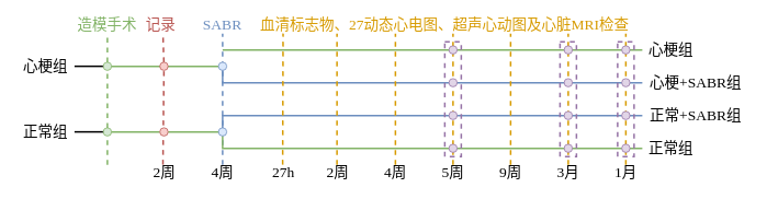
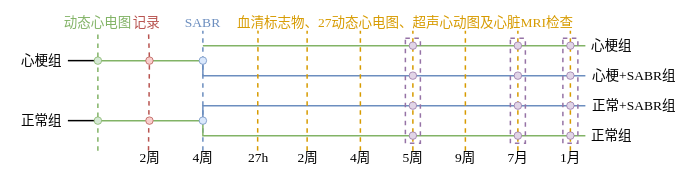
  <mxCell id="0" />
  <mxCell id="1" parent="0" />
  <mxCell id="2" value="" style="endArrow=none;html=1;rounded=0;startArrow=none;startFill=0;endFill=0;fillColor=#d5e8d4;strokeColor=#82b366;strokeWidth=2;" edge="1" parent="1" target="46"><mxGeometry width="50" height="50" relative="1" as="geometry"><mxPoint x="130" y="160" as="sourcePoint" /><mxPoint x="270" y="160" as="targetPoint" /></mxGeometry></mxCell>
  <mxCell id="3" value="" style="endArrow=none;html=1;rounded=0;startArrow=none;startFill=0;endFill=0;fillColor=#d5e8d4;strokeColor=#82b366;strokeWidth=2;" edge="1" parent="1" target="47"><mxGeometry width="50" height="50" relative="1" as="geometry"><mxPoint x="130" y="80" as="sourcePoint" /><mxPoint x="270" y="80" as="targetPoint" /></mxGeometry></mxCell>
  <mxCell id="4" value="" style="endArrow=none;html=1;rounded=0;startArrow=none;startFill=0;endFill=0;strokeWidth=2;" edge="1" parent="1"><mxGeometry width="50" height="50" relative="1" as="geometry"><mxPoint x="90" y="80" as="sourcePoint" /><mxPoint x="130" y="80" as="targetPoint" /></mxGeometry></mxCell>
  <mxCell id="5" value="&lt;font style=&quot;font-size: 18px;&quot; face=&quot;LXGW WenKai&quot;&gt;心梗组&lt;/font&gt;" style="text;html=1;strokeColor=none;fillColor=none;align=center;verticalAlign=middle;whiteSpace=wrap;rounded=0;" vertex="1" parent="1"><mxGeometry x="20" y="70" width="70" height="20" as="geometry" /></mxCell>
  <mxCell id="6" value="" style="endArrow=none;html=1;rounded=0;startArrow=none;startFill=0;endFill=0;strokeWidth=2;" edge="1" parent="1"><mxGeometry width="50" height="50" relative="1" as="geometry"><mxPoint x="90" y="160" as="sourcePoint" /><mxPoint x="130" y="160" as="targetPoint" /></mxGeometry></mxCell>
  <mxCell id="7" value="&lt;font style=&quot;font-size: 18px;&quot; face=&quot;LXGW WenKai&quot;&gt;正常组&lt;/font&gt;" style="text;html=1;strokeColor=none;fillColor=none;align=center;verticalAlign=middle;whiteSpace=wrap;rounded=0;" vertex="1" parent="1"><mxGeometry x="20" y="150" width="70" height="20" as="geometry" /></mxCell>
  <mxCell id="8" value="" style="endArrow=none;dashed=1;html=1;rounded=0;fillColor=#d5e8d4;strokeColor=#82b366;strokeWidth=2;" edge="1" parent="1" source="41"><mxGeometry width="50" height="50" relative="1" as="geometry"><mxPoint x="130" y="200" as="sourcePoint" /><mxPoint x="130" y="40" as="targetPoint" /></mxGeometry></mxCell>
- <mxCell id="9" value="&lt;font color=&quot;#82b366&quot; style=&quot;font-size: 18px;&quot; face=&quot;LXGW WenKai&quot;&gt;造模手术&lt;/font&gt;" style="text;html=1;strokeColor=none;fillColor=none;align=center;verticalAlign=middle;whiteSpace=wrap;rounded=0;" vertex="1" parent="1"><mxGeometry x="80" y="20" width="100" height="20" as="geometry" /></mxCell>
+ <mxCell id="9" value="&lt;font color=&quot;#82b366&quot; style=&quot;font-size: 18px;&quot; face=&quot;LXGW WenKai&quot;&gt;动态心电图&lt;/font&gt;" style="text;html=1;strokeColor=none;fillColor=none;align=center;verticalAlign=middle;whiteSpace=wrap;rounded=0;" vertex="1" parent="1"><mxGeometry x="80" y="20" width="100" height="20" as="geometry" /></mxCell>
  <mxCell id="10" value="" style="endArrow=none;html=1;rounded=0;startArrow=none;startFill=0;endFill=0;fillColor=#d5e8d4;strokeColor=#82b366;strokeWidth=2;" edge="1" parent="1" source="47"><mxGeometry width="50" height="50" relative="1" as="geometry"><mxPoint x="130" y="80" as="sourcePoint" /><mxPoint x="270" y="80" as="targetPoint" /></mxGeometry></mxCell>
  <mxCell id="11" value="" style="endArrow=none;html=1;rounded=0;startArrow=none;startFill=0;endFill=0;fillColor=#d5e8d4;strokeColor=#82b366;strokeWidth=2;" edge="1" parent="1" source="46"><mxGeometry width="50" height="50" relative="1" as="geometry"><mxPoint x="130" y="160" as="sourcePoint" /><mxPoint x="270" y="160" as="targetPoint" /></mxGeometry></mxCell>
  <mxCell id="12" value="&lt;font color=&quot;#6c8ebf&quot; style=&quot;font-size: 18px;&quot; face=&quot;LXGW WenKai&quot;&gt;SABR&lt;/font&gt;" style="text;html=1;strokeColor=none;fillColor=none;align=center;verticalAlign=middle;whiteSpace=wrap;rounded=0;" vertex="1" parent="1"><mxGeometry x="240" y="20" width="60" height="20" as="geometry" /></mxCell>
  <mxCell id="13" value="" style="endArrow=none;dashed=1;html=1;rounded=0;fillColor=#f8cecc;strokeColor=#b85450;strokeWidth=2;" edge="1" parent="1" source="45"><mxGeometry width="50" height="50" relative="1" as="geometry"><mxPoint x="197.5" y="200" as="sourcePoint" /><mxPoint x="197.5" y="40" as="targetPoint" /></mxGeometry></mxCell>
  <mxCell id="14" value="&lt;font style=&quot;font-size: 18px;&quot; face=&quot;LXGW WenKai&quot;&gt;2周&lt;/font&gt;" style="text;html=1;strokeColor=none;fillColor=none;align=center;verticalAlign=middle;whiteSpace=wrap;rounded=0;" vertex="1" parent="1"><mxGeometry x="177.5" y="200" width="42.5" height="20" as="geometry" /></mxCell>
  <mxCell id="15" value="&lt;font style=&quot;font-size: 18px;&quot; face=&quot;LXGW WenKai&quot;&gt;4周&lt;/font&gt;" style="text;html=1;strokeColor=none;fillColor=none;align=center;verticalAlign=middle;whiteSpace=wrap;rounded=0;" vertex="1" parent="1"><mxGeometry x="250" y="200" width="40" height="20" as="geometry" /></mxCell>
  <mxCell id="16" value="&lt;font color=&quot;#b85450&quot; style=&quot;font-size: 18px;&quot; face=&quot;LXGW WenKai&quot;&gt;记录&lt;/font&gt;" style="text;html=1;strokeColor=none;fillColor=none;align=center;verticalAlign=middle;whiteSpace=wrap;rounded=0;" vertex="1" parent="1"><mxGeometry x="170" y="20" width="50" height="20" as="geometry" /></mxCell>
  <mxCell id="17" value="" style="endArrow=none;dashed=1;html=1;rounded=0;fillColor=#dae8fc;strokeColor=#6c8ebf;strokeWidth=2;" edge="1" parent="1"><mxGeometry width="50" height="50" relative="1" as="geometry"><mxPoint x="270" y="200" as="sourcePoint" /><mxPoint x="270" y="40" as="targetPoint" /></mxGeometry></mxCell>
  <mxCell id="18" value="" style="endArrow=none;html=1;rounded=0;startArrow=none;startFill=0;endFill=0;fillColor=#d5e8d4;strokeColor=#82b366;strokeWidth=2;" edge="1" parent="1" source="61"><mxGeometry width="50" height="50" relative="1" as="geometry"><mxPoint x="270" y="80" as="sourcePoint" /><mxPoint x="780" y="60" as="targetPoint" /><Array as="points"><mxPoint x="270" y="60" /></Array></mxGeometry></mxCell>
  <mxCell id="19" value="" style="endArrow=none;html=1;rounded=0;startArrow=none;startFill=0;endFill=0;fillColor=#d5e8d4;strokeColor=#82b366;strokeWidth=2;" edge="1" parent="1"><mxGeometry width="50" height="50" relative="1" as="geometry"><mxPoint x="270" y="160" as="sourcePoint" /><mxPoint x="780" y="180" as="targetPoint" /><Array as="points"><mxPoint x="270" y="180" /></Array></mxGeometry></mxCell>
  <mxCell id="20" value="" style="endArrow=none;html=1;rounded=0;startArrow=none;startFill=0;endFill=0;fillColor=#d5e8d4;strokeColor=#6C8EBF;strokeWidth=2;" edge="1" parent="1"><mxGeometry width="50" height="50" relative="1" as="geometry"><mxPoint x="270" y="80" as="sourcePoint" /><mxPoint x="780" y="100" as="targetPoint" /><Array as="points"><mxPoint x="270" y="100" /></Array></mxGeometry></mxCell>
  <mxCell id="21" value="" style="endArrow=none;html=1;rounded=0;startArrow=none;startFill=0;endFill=0;fillColor=#dae8fc;strokeColor=#6c8ebf;strokeWidth=2;" edge="1" parent="1" source="49"><mxGeometry width="50" height="50" relative="1" as="geometry"><mxPoint x="270" y="160" as="sourcePoint" /><mxPoint x="780" y="140" as="targetPoint" /><Array as="points"><mxPoint x="270" y="140" /></Array></mxGeometry></mxCell>
  <mxCell id="22" value="&lt;font color=&quot;#d79b00&quot; style=&quot;font-size: 18px;&quot; face=&quot;LXGW WenKai&quot;&gt;血清标志物、27动态心电图、超声心动图及心脏MRI检查&lt;/font&gt;" style="text;html=1;strokeColor=none;fillColor=none;align=center;verticalAlign=middle;whiteSpace=wrap;rounded=0;" vertex="1" parent="1"><mxGeometry x="310" y="20" width="460" height="20" as="geometry" /></mxCell>
  <mxCell id="23" value="" style="endArrow=none;dashed=1;html=1;rounded=0;fillColor=#ffe6cc;strokeColor=#d79b00;strokeWidth=2;" edge="1" parent="1"><mxGeometry width="50" height="50" relative="1" as="geometry"><mxPoint x="343" y="200" as="sourcePoint" /><mxPoint x="343.5" y="40" as="targetPoint" /></mxGeometry></mxCell>
  <mxCell id="24" value="" style="endArrow=none;dashed=1;html=1;rounded=0;fillColor=#ffe6cc;strokeColor=#d79b00;strokeWidth=2;" edge="1" parent="1"><mxGeometry width="50" height="50" relative="1" as="geometry"><mxPoint x="409" y="200" as="sourcePoint" /><mxPoint x="409" y="40" as="targetPoint" /></mxGeometry></mxCell>
  <mxCell id="25" value="" style="endArrow=none;dashed=1;html=1;rounded=0;fillColor=#ffe6cc;strokeColor=#d79b00;strokeWidth=2;" edge="1" parent="1"><mxGeometry width="50" height="50" relative="1" as="geometry"><mxPoint x="480" y="200" as="sourcePoint" /><mxPoint x="480" y="40" as="targetPoint" /></mxGeometry></mxCell>
  <mxCell id="26" value="" style="endArrow=none;dashed=1;html=1;rounded=0;fillColor=#ffe6cc;strokeColor=#d79b00;strokeWidth=2;" edge="1" parent="1"><mxGeometry width="50" height="50" relative="1" as="geometry"><mxPoint x="550" y="200" as="sourcePoint" /><mxPoint x="550" y="40" as="targetPoint" /></mxGeometry></mxCell>
  <mxCell id="27" value="" style="endArrow=none;dashed=1;html=1;rounded=0;fillColor=#ffe6cc;strokeColor=#d79b00;strokeWidth=2;" edge="1" parent="1"><mxGeometry width="50" height="50" relative="1" as="geometry"><mxPoint x="620" y="200" as="sourcePoint" /><mxPoint x="620" y="40" as="targetPoint" /></mxGeometry></mxCell>
  <mxCell id="28" value="" style="endArrow=none;dashed=1;html=1;rounded=0;fillColor=#ffe6cc;strokeColor=#d79b00;strokeWidth=2;" edge="1" parent="1"><mxGeometry width="50" height="50" relative="1" as="geometry"><mxPoint x="690" y="200" as="sourcePoint" /><mxPoint x="690" y="40" as="targetPoint" /></mxGeometry></mxCell>
  <mxCell id="29" value="&lt;font style=&quot;font-size: 18px;&quot; face=&quot;LXGW WenKai&quot;&gt;27h&lt;/font&gt;" style="text;html=1;strokeColor=none;fillColor=none;align=center;verticalAlign=middle;whiteSpace=wrap;rounded=0;" vertex="1" parent="1"><mxGeometry x="324" y="200" width="40" height="20" as="geometry" /></mxCell>
  <mxCell id="30" value="&lt;font style=&quot;font-size: 18px;&quot; face=&quot;LXGW WenKai&quot;&gt;2周&lt;/font&gt;" style="text;html=1;strokeColor=none;fillColor=none;align=center;verticalAlign=middle;whiteSpace=wrap;rounded=0;" vertex="1" parent="1"><mxGeometry x="390" y="200" width="40" height="20" as="geometry" /></mxCell>
  <mxCell id="31" value="&lt;font style=&quot;font-size: 18px;&quot; face=&quot;LXGW WenKai&quot;&gt;4周&lt;/font&gt;" style="text;html=1;strokeColor=none;fillColor=none;align=center;verticalAlign=middle;whiteSpace=wrap;rounded=0;" vertex="1" parent="1"><mxGeometry x="460" y="200" width="40" height="20" as="geometry" /></mxCell>
  <mxCell id="32" value="&lt;font style=&quot;font-size: 18px;&quot; face=&quot;LXGW WenKai&quot;&gt;5周&lt;/font&gt;" style="text;html=1;strokeColor=none;fillColor=none;align=center;verticalAlign=middle;whiteSpace=wrap;rounded=0;" vertex="1" parent="1"><mxGeometry x="530" y="200" width="40" height="20" as="geometry" /></mxCell>
  <mxCell id="33" value="&lt;font style=&quot;font-size: 18px;&quot; face=&quot;LXGW WenKai&quot;&gt;9周&lt;/font&gt;" style="text;html=1;strokeColor=none;fillColor=none;align=center;verticalAlign=middle;whiteSpace=wrap;rounded=0;" vertex="1" parent="1"><mxGeometry x="600" y="200" width="40" height="20" as="geometry" /></mxCell>
  <mxCell id="34" value="" style="endArrow=none;dashed=1;html=1;rounded=0;fillColor=#ffe6cc;strokeColor=#d79b00;strokeWidth=2;" edge="1" parent="1"><mxGeometry width="50" height="50" relative="1" as="geometry"><mxPoint x="760" y="200" as="sourcePoint" /><mxPoint x="760" y="40" as="targetPoint" /></mxGeometry></mxCell>
- <mxCell id="35" value="&lt;font style=&quot;font-size: 18px;&quot; face=&quot;LXGW WenKai&quot;&gt;3月&lt;/font&gt;" style="text;html=1;strokeColor=none;fillColor=none;align=center;verticalAlign=middle;whiteSpace=wrap;rounded=0;" vertex="1" parent="1"><mxGeometry x="670" y="200" width="40" height="20" as="geometry" /></mxCell>
+ <mxCell id="35" value="&lt;font style=&quot;font-size: 18px;&quot; face=&quot;LXGW WenKai&quot;&gt;7月&lt;/font&gt;" style="text;html=1;strokeColor=none;fillColor=none;align=center;verticalAlign=middle;whiteSpace=wrap;rounded=0;" vertex="1" parent="1"><mxGeometry x="670" y="200" width="40" height="20" as="geometry" /></mxCell>
  <mxCell id="36" value="&lt;font style=&quot;font-size: 18px;&quot; face=&quot;LXGW WenKai&quot;&gt;1月&lt;/font&gt;" style="text;html=1;strokeColor=none;fillColor=none;align=center;verticalAlign=middle;whiteSpace=wrap;rounded=0;" vertex="1" parent="1"><mxGeometry x="740" y="200" width="40" height="20" as="geometry" /></mxCell>
  <mxCell id="37" value="" style="rounded=0;whiteSpace=wrap;html=1;fillColor=none;strokeColor=#9673a6;dashed=1;strokeWidth=2;" vertex="1" parent="1"><mxGeometry x="540" y="50" width="20" height="140" as="geometry" /></mxCell>
  <mxCell id="38" value="" style="rounded=0;whiteSpace=wrap;html=1;fillColor=none;strokeColor=#9673a6;dashed=1;strokeWidth=2;" vertex="1" parent="1"><mxGeometry x="680" y="50" width="20" height="140" as="geometry" /></mxCell>
  <mxCell id="39" value="" style="rounded=0;whiteSpace=wrap;html=1;fillColor=none;strokeColor=#9673a6;dashed=1;strokeWidth=2;" vertex="1" parent="1"><mxGeometry x="750" y="50" width="20" height="140" as="geometry" /></mxCell>
  <mxCell id="40" value="" style="endArrow=none;dashed=1;html=1;rounded=0;fillColor=#d5e8d4;strokeColor=#82b366;strokeWidth=2;" edge="1" parent="1" source="43" target="41"><mxGeometry width="50" height="50" relative="1" as="geometry"><mxPoint x="130" y="200" as="sourcePoint" /><mxPoint x="130" y="40" as="targetPoint" /></mxGeometry></mxCell>
  <mxCell id="41" value="" style="ellipse;whiteSpace=wrap;html=1;aspect=fixed;fillColor=#d5e8d4;strokeColor=#82b366;" vertex="1" parent="1"><mxGeometry x="125" y="75" width="10" height="10" as="geometry" /></mxCell>
  <mxCell id="42" value="" style="endArrow=none;dashed=1;html=1;rounded=0;fillColor=#d5e8d4;strokeColor=#82b366;strokeWidth=2;" edge="1" parent="1" target="43"><mxGeometry width="50" height="50" relative="1" as="geometry"><mxPoint x="130" y="200" as="sourcePoint" /><mxPoint x="130" y="85" as="targetPoint" /></mxGeometry></mxCell>
  <mxCell id="43" value="" style="ellipse;whiteSpace=wrap;html=1;aspect=fixed;fillColor=#d5e8d4;strokeColor=#82b366;" vertex="1" parent="1"><mxGeometry x="125" y="155" width="10" height="10" as="geometry" /></mxCell>
  <mxCell id="44" value="" style="endArrow=none;dashed=1;html=1;rounded=0;fillColor=#f8cecc;strokeColor=#b85450;strokeWidth=2;" edge="1" parent="1" target="45"><mxGeometry width="50" height="50" relative="1" as="geometry"><mxPoint x="197.5" y="200" as="sourcePoint" /><mxPoint x="197.5" y="40" as="targetPoint" /></mxGeometry></mxCell>
  <mxCell id="45" value="" style="ellipse;whiteSpace=wrap;html=1;aspect=fixed;fillColor=#f8cecc;strokeColor=#b85450;" vertex="1" parent="1"><mxGeometry x="193.75" y="75" width="10" height="10" as="geometry" /></mxCell>
  <mxCell id="46" value="" style="ellipse;whiteSpace=wrap;html=1;aspect=fixed;fillColor=#f8cecc;strokeColor=#b85450;" vertex="1" parent="1"><mxGeometry x="193.75" y="155" width="10" height="10" as="geometry" /></mxCell>
  <mxCell id="47" value="" style="ellipse;whiteSpace=wrap;html=1;aspect=fixed;fillColor=#dae8fc;strokeColor=#6c8ebf;" vertex="1" parent="1"><mxGeometry x="265" y="75" width="10" height="10" as="geometry" /></mxCell>
  <mxCell id="48" value="" style="endArrow=none;html=1;rounded=0;startArrow=none;startFill=0;endFill=0;fillColor=#dae8fc;strokeColor=#6c8ebf;strokeWidth=2;" edge="1" parent="1" target="49"><mxGeometry width="50" height="50" relative="1" as="geometry"><mxPoint x="270" y="160" as="sourcePoint" /><mxPoint x="780" y="140" as="targetPoint" /><Array as="points" /></mxGeometry></mxCell>
  <mxCell id="49" value="" style="ellipse;whiteSpace=wrap;html=1;aspect=fixed;fillColor=#dae8fc;strokeColor=#6c8ebf;" vertex="1" parent="1"><mxGeometry x="265" y="155" width="10" height="10" as="geometry" /></mxCell>
  <mxCell id="50" value="" style="ellipse;whiteSpace=wrap;html=1;aspect=fixed;fillColor=#e1d5e7;strokeColor=#9673a6;" vertex="1" parent="1"><mxGeometry x="755" y="175" width="10" height="10" as="geometry" /></mxCell>
  <mxCell id="51" value="" style="ellipse;whiteSpace=wrap;html=1;aspect=fixed;fillColor=#e1d5e7;strokeColor=#9673a6;" vertex="1" parent="1"><mxGeometry x="755" y="135" width="10" height="10" as="geometry" /></mxCell>
  <mxCell id="52" value="" style="ellipse;whiteSpace=wrap;html=1;aspect=fixed;fillColor=#e1d5e7;strokeColor=#9673a6;" vertex="1" parent="1"><mxGeometry x="755" y="95" width="10" height="10" as="geometry" /></mxCell>
  <mxCell id="53" value="" style="ellipse;whiteSpace=wrap;html=1;aspect=fixed;fillColor=#e1d5e7;strokeColor=#9673a6;" vertex="1" parent="1"><mxGeometry x="755" y="55" width="10" height="10" as="geometry" /></mxCell>
  <mxCell id="54" value="" style="ellipse;whiteSpace=wrap;html=1;aspect=fixed;fillColor=#e1d5e7;strokeColor=#9673a6;" vertex="1" parent="1"><mxGeometry x="685" y="175" width="10" height="10" as="geometry" /></mxCell>
  <mxCell id="55" value="" style="ellipse;whiteSpace=wrap;html=1;aspect=fixed;fillColor=#e1d5e7;strokeColor=#9673a6;" vertex="1" parent="1"><mxGeometry x="685" y="135" width="10" height="10" as="geometry" /></mxCell>
  <mxCell id="56" value="" style="ellipse;whiteSpace=wrap;html=1;aspect=fixed;fillColor=#e1d5e7;strokeColor=#9673a6;" vertex="1" parent="1"><mxGeometry x="685" y="95" width="10" height="10" as="geometry" /></mxCell>
  <mxCell id="57" value="" style="ellipse;whiteSpace=wrap;html=1;aspect=fixed;fillColor=#e1d5e7;strokeColor=#9673a6;" vertex="1" parent="1"><mxGeometry x="545" y="175" width="10" height="10" as="geometry" /></mxCell>
  <mxCell id="58" value="" style="ellipse;whiteSpace=wrap;html=1;aspect=fixed;fillColor=#e1d5e7;strokeColor=#9673a6;" vertex="1" parent="1"><mxGeometry x="545" y="135" width="10" height="10" as="geometry" /></mxCell>
  <mxCell id="59" value="" style="ellipse;whiteSpace=wrap;html=1;aspect=fixed;fillColor=#e1d5e7;strokeColor=#9673a6;" vertex="1" parent="1"><mxGeometry x="545" y="95" width="10" height="10" as="geometry" /></mxCell>
  <mxCell id="60" value="" style="ellipse;whiteSpace=wrap;html=1;aspect=fixed;fillColor=#e1d5e7;strokeColor=#9673a6;" vertex="1" parent="1"><mxGeometry x="545" y="55" width="10" height="10" as="geometry" /></mxCell>
  <mxCell id="61" value="" style="ellipse;whiteSpace=wrap;html=1;aspect=fixed;fillColor=#e1d5e7;strokeColor=#9673a6;" vertex="1" parent="1"><mxGeometry x="685" y="55" width="10" height="10" as="geometry" /></mxCell>
  <mxCell id="62" value="&lt;font style=&quot;font-size: 18px;&quot; face=&quot;LXGW WenKai&quot;&gt;心梗组&lt;/font&gt;" style="text;html=1;strokeColor=none;fillColor=none;align=center;verticalAlign=middle;whiteSpace=wrap;rounded=0;" vertex="1" parent="1"><mxGeometry x="780" y="50" width="70" height="20" as="geometry" /></mxCell>
  <mxCell id="63" value="&lt;font style=&quot;font-size: 18px;&quot; face=&quot;LXGW WenKai&quot;&gt;正常组&lt;/font&gt;" style="text;html=1;strokeColor=none;fillColor=none;align=center;verticalAlign=middle;whiteSpace=wrap;rounded=0;" vertex="1" parent="1"><mxGeometry x="780" y="170" width="70" height="20" as="geometry" /></mxCell>
  <mxCell id="64" value="&lt;font style=&quot;font-size: 18px;&quot; face=&quot;LXGW WenKai&quot;&gt;心梗+SABR组&lt;/font&gt;" style="text;html=1;strokeColor=none;fillColor=none;align=center;verticalAlign=middle;whiteSpace=wrap;rounded=0;" vertex="1" parent="1"><mxGeometry x="780" y="90" width="130" height="20" as="geometry" /></mxCell>
  <mxCell id="65" value="&lt;font style=&quot;font-size: 18px;&quot; face=&quot;LXGW WenKai&quot;&gt;正常+SABR组&lt;/font&gt;" style="text;html=1;strokeColor=none;fillColor=none;align=center;verticalAlign=middle;whiteSpace=wrap;rounded=0;" vertex="1" parent="1"><mxGeometry x="780" y="130" width="130" height="20" as="geometry" /></mxCell>
